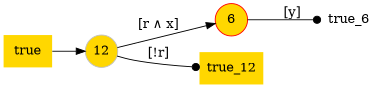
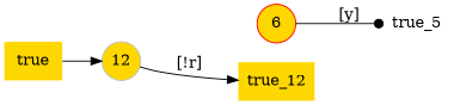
  digraph {
    arrowType=open
    fontsize=10
    rank=same
    rankdir=LR
    node [fillcolor=gold shape=plaintext style=filled]
    n1 [label=true]
    12 [color=gray fixedsize=true shape=circle]
    6 [color=red fixedsize=true shape=circle]
    true_12
-   true_6 [fillcolor=white]
+   true_6 [fillcolor=white label=true_5]
    n1 -> 12
-   12 -> 6 [label=" [r &and; x] "]
-   12 -> true_12 [arrowhead=dot label=" [!r] "]
+   12 -> true_12 [arrowhead=normal label=" [!r] "]
    6 -> true_6 [arrowhead=dot label=" [y] "]
  }
